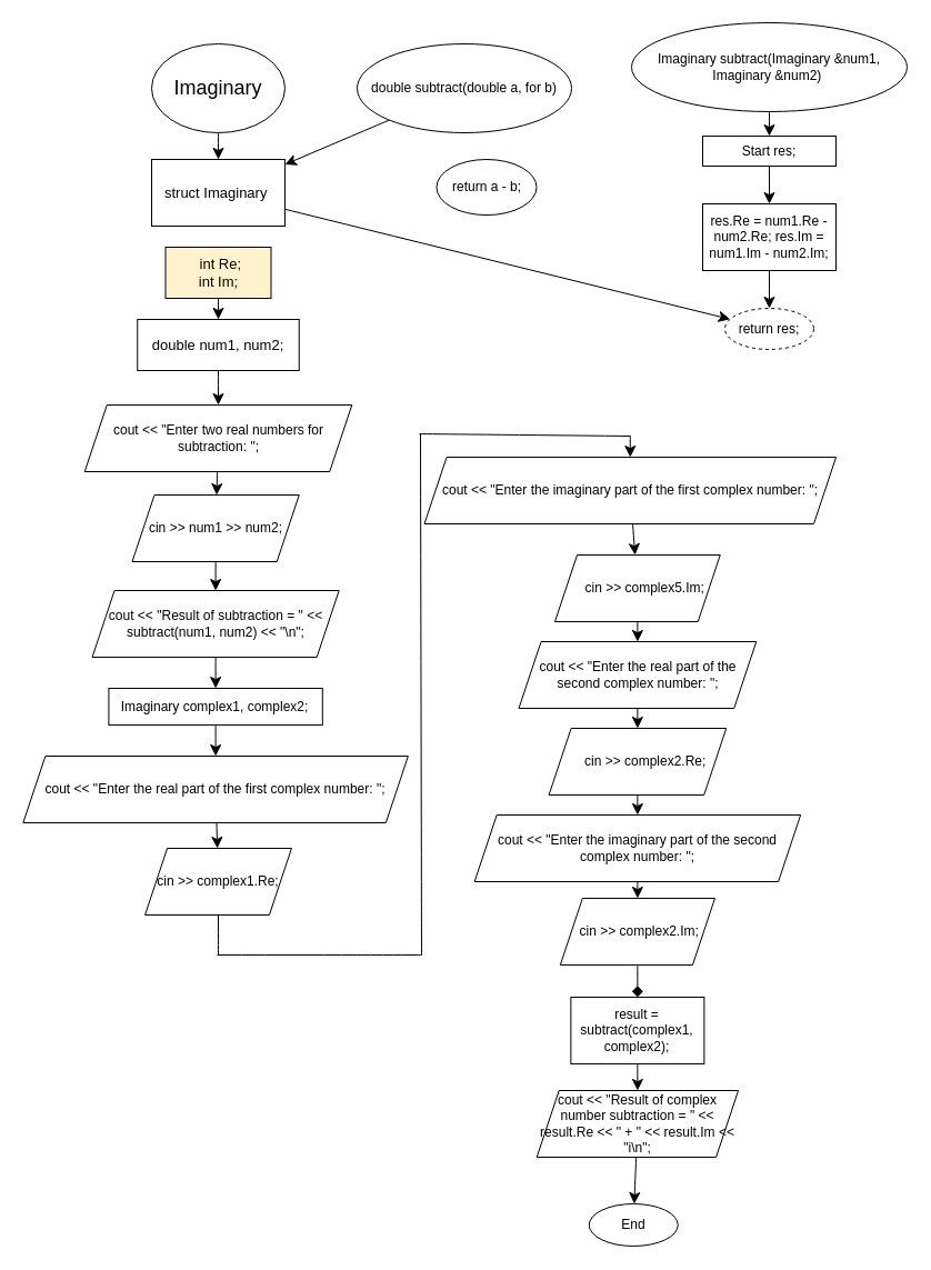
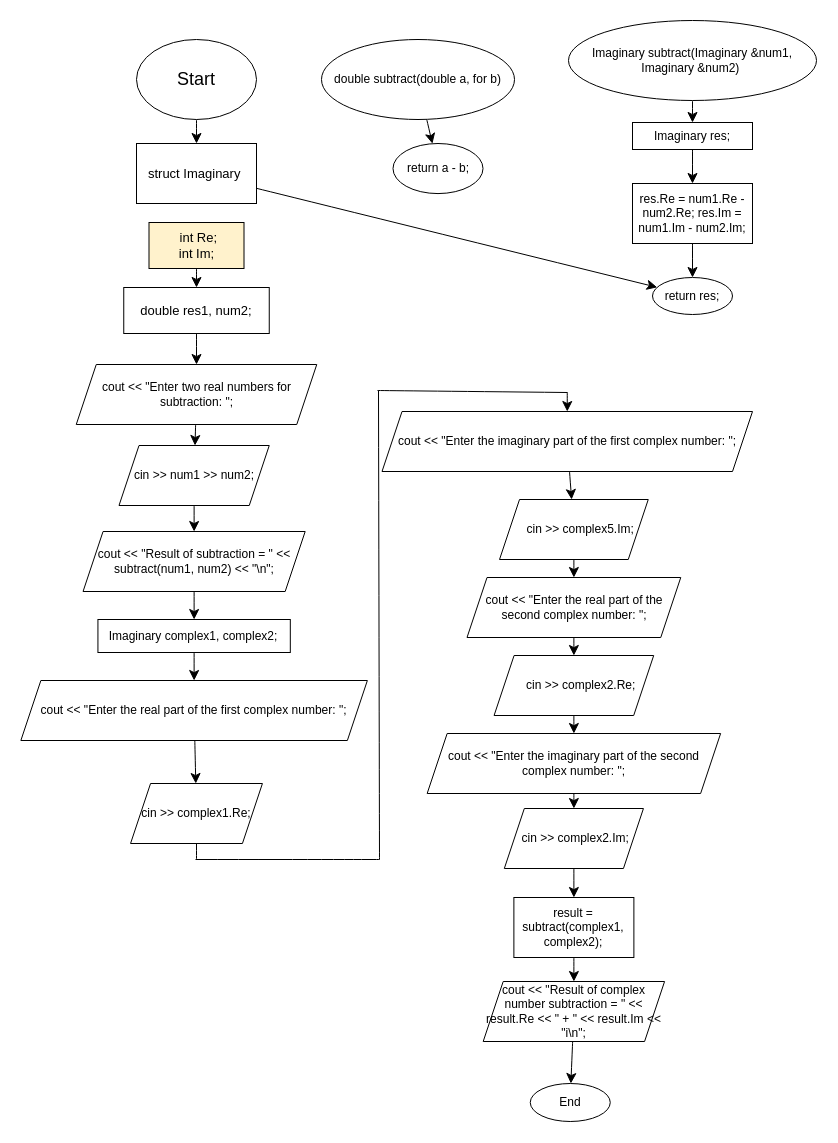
  <mxCell id="0" />
  <mxCell id="1" parent="0" />
  <mxCell id="2" value="" style="edgeStyle=none;curved=1;rounded=0;orthogonalLoop=1;jettySize=auto;html=1;fontSize=12;startSize=8;endSize=8;" edge="1" parent="1" source="3" target="5"><mxGeometry relative="1" as="geometry" /></mxCell>
- <mxCell id="3" value="&lt;font style=&quot;font-size: 18px;&quot;&gt;Imaginary&lt;/font&gt;" style="ellipse;whiteSpace=wrap;html=1;" vertex="1" parent="1"><mxGeometry x="136" y="39" width="120" height="80" as="geometry" /></mxCell>
+ <mxCell id="3" value="&lt;font style=&quot;font-size: 18px;&quot;&gt;Start&lt;/font&gt;" style="ellipse;whiteSpace=wrap;html=1;" vertex="1" parent="1"><mxGeometry x="136" y="39" width="120" height="80" as="geometry" /></mxCell>
  <mxCell id="4" value="" style="edgeStyle=none;curved=1;rounded=0;orthogonalLoop=1;jettySize=auto;html=1;fontSize=12;startSize=8;endSize=8;" edge="1" parent="1" source="5" target="15"><mxGeometry relative="1" as="geometry" /></mxCell>
  <mxCell id="5" value="&lt;div&gt;&lt;font style=&quot;font-size: 13px;&quot;&gt;struct Imaginary&amp;nbsp;&lt;/font&gt;&lt;/div&gt;" style="whiteSpace=wrap;html=1;" vertex="1" parent="1"><mxGeometry x="136" y="143" width="120" height="60" as="geometry" /></mxCell>
- <mxCell id="6" value="" style="edgeStyle=none;curved=1;rounded=0;orthogonalLoop=1;jettySize=auto;html=1;fontSize=12;startSize=8;endSize=8;" edge="1" parent="1" source="7" target="5"><mxGeometry relative="1" as="geometry" /></mxCell>
+ <mxCell id="6" value="" style="edgeStyle=none;curved=1;rounded=0;orthogonalLoop=1;jettySize=auto;html=1;fontSize=12;startSize=8;endSize=8;" edge="1" parent="1" source="7" target="8"><mxGeometry relative="1" as="geometry" /></mxCell>
  <mxCell id="7" value="double subtract(double a, for b)" style="ellipse;whiteSpace=wrap;html=1;" vertex="1" parent="1"><mxGeometry x="321" y="39" width="193" height="80" as="geometry" /></mxCell>
  <mxCell id="8" value="&lt;div&gt;&lt;br&gt;&lt;/div&gt;&lt;div&gt;return a - b;&lt;/div&gt;&lt;div&gt;&lt;br&gt;&lt;/div&gt;" style="ellipse;whiteSpace=wrap;html=1;" vertex="1" parent="1"><mxGeometry x="392.5" y="143" width="90" height="50.08" as="geometry" /></mxCell>
  <mxCell id="9" value="" style="edgeStyle=none;curved=1;rounded=0;orthogonalLoop=1;jettySize=auto;html=1;fontSize=12;startSize=8;endSize=8;" edge="1" parent="1" source="10" target="12"><mxGeometry relative="1" as="geometry" /></mxCell>
  <mxCell id="10" value="Imaginary subtract(Imaginary &amp;amp;num1, Imaginary &amp;amp;num2)&amp;nbsp;" style="ellipse;whiteSpace=wrap;html=1;" vertex="1" parent="1"><mxGeometry x="568" y="20" width="248" height="80" as="geometry" /></mxCell>
  <mxCell id="11" value="" style="edgeStyle=none;curved=1;rounded=0;orthogonalLoop=1;jettySize=auto;html=1;fontSize=12;startSize=8;endSize=8;" edge="1" parent="1" source="12" target="14"><mxGeometry relative="1" as="geometry" /></mxCell>
- <mxCell id="12" value="Start res;" style="whiteSpace=wrap;html=1;" vertex="1" parent="1"><mxGeometry x="632" y="122" width="120" height="27" as="geometry" /></mxCell>
+ <mxCell id="12" value="Imaginary res;" style="whiteSpace=wrap;html=1;" vertex="1" parent="1"><mxGeometry x="632" y="122" width="120" height="27" as="geometry" /></mxCell>
  <mxCell id="13" value="" style="edgeStyle=none;curved=1;rounded=0;orthogonalLoop=1;jettySize=auto;html=1;fontSize=12;startSize=8;endSize=8;" edge="1" parent="1" source="14" target="15"><mxGeometry relative="1" as="geometry" /></mxCell>
  <mxCell id="14" value="res.Re = num1.Re -num2.Re; res.Im = num1.Im - num2.Im;" style="whiteSpace=wrap;html=1;" vertex="1" parent="1"><mxGeometry x="632" y="183" width="120" height="60" as="geometry" /></mxCell>
- <mxCell id="15" value="return res;" style="ellipse;whiteSpace=wrap;html=1;dashed=1;" vertex="1" parent="1"><mxGeometry x="652" y="277" width="80" height="37" as="geometry" /></mxCell>
+ <mxCell id="15" value="return res;" style="ellipse;whiteSpace=wrap;html=1;" vertex="1" parent="1"><mxGeometry x="652" y="277" width="80" height="37" as="geometry" /></mxCell>
  <mxCell id="16" value="" style="edgeStyle=none;curved=1;rounded=0;orthogonalLoop=1;jettySize=auto;html=1;fontSize=12;startSize=8;endSize=8;" edge="1" parent="1" source="17" target="19"><mxGeometry relative="1" as="geometry" /></mxCell>
  <mxCell id="17" value="&lt;div&gt;&lt;span style=&quot;font-size: 13px;&quot;&gt;&amp;nbsp; &amp;nbsp;int Re;&amp;nbsp;&amp;nbsp;&lt;/span&gt;&lt;/div&gt;&lt;div&gt;&lt;span style=&quot;font-size: 13px; background-color: initial;&quot;&gt;int Im;&lt;/span&gt;&lt;/div&gt;" style="whiteSpace=wrap;html=1;fillColor=#fff2cc;" vertex="1" parent="1"><mxGeometry x="148.5" y="222" width="95" height="46" as="geometry" /></mxCell>
  <mxCell id="18" value="" style="edgeStyle=none;curved=1;rounded=0;orthogonalLoop=1;jettySize=auto;html=1;fontSize=12;startSize=8;endSize=8;" edge="1" parent="1" source="19" target="21"><mxGeometry relative="1" as="geometry" /></mxCell>
- <mxCell id="19" value="&lt;span style=&quot;font-size: 13px;&quot;&gt;double num1, num2;&lt;/span&gt;" style="whiteSpace=wrap;html=1;" vertex="1" parent="1"><mxGeometry x="123.25" y="287" width="145.5" height="46" as="geometry" /></mxCell>
+ <mxCell id="19" value="&lt;span style=&quot;font-size: 13px;&quot;&gt;double res1, num2;&lt;/span&gt;" style="whiteSpace=wrap;html=1;" vertex="1" parent="1"><mxGeometry x="123.25" y="287" width="145.5" height="46" as="geometry" /></mxCell>
  <mxCell id="20" value="" style="edgeStyle=none;curved=1;rounded=0;orthogonalLoop=1;jettySize=auto;html=1;fontSize=12;startSize=8;endSize=8;" edge="1" parent="1" source="21" target="23"><mxGeometry relative="1" as="geometry" /></mxCell>
  <mxCell id="21" value="cout &amp;lt;&amp;lt; &quot;Enter two real numbers for subtraction: &quot;;" style="shape=parallelogram;perimeter=parallelogramPerimeter;whiteSpace=wrap;html=1;fixedSize=1;" vertex="1" parent="1"><mxGeometry x="75.75" y="364" width="240.5" height="60" as="geometry" /></mxCell>
  <mxCell id="22" value="" style="edgeStyle=none;curved=1;rounded=0;orthogonalLoop=1;jettySize=auto;html=1;fontSize=12;startSize=8;endSize=8;" edge="1" parent="1" source="23" target="25"><mxGeometry relative="1" as="geometry" /></mxCell>
  <mxCell id="23" value="cin &amp;gt;&amp;gt; num1 &amp;gt;&amp;gt; num2;" style="shape=parallelogram;perimeter=parallelogramPerimeter;whiteSpace=wrap;html=1;fixedSize=1;" vertex="1" parent="1"><mxGeometry x="118.5" y="445" width="150.25" height="60" as="geometry" /></mxCell>
  <mxCell id="24" value="" style="edgeStyle=none;curved=1;rounded=0;orthogonalLoop=1;jettySize=auto;html=1;fontSize=12;startSize=8;endSize=8;" edge="1" parent="1" source="25"><mxGeometry relative="1" as="geometry"><mxPoint x="193.62" y="619" as="targetPoint" /></mxGeometry></mxCell>
  <mxCell id="25" value="cout &amp;lt;&amp;lt; &quot;Result of subtraction = &quot; &amp;lt;&amp;lt; subtract(num1, num2) &amp;lt;&amp;lt; &quot;\n&quot;;" style="shape=parallelogram;perimeter=parallelogramPerimeter;whiteSpace=wrap;html=1;fixedSize=1;" vertex="1" parent="1"><mxGeometry x="82.56" y="531" width="222.12" height="60" as="geometry" /></mxCell>
  <mxCell id="26" value="" style="edgeStyle=none;curved=1;rounded=0;orthogonalLoop=1;jettySize=auto;html=1;fontSize=12;startSize=8;endSize=8;" edge="1" parent="1" source="27" target="29"><mxGeometry relative="1" as="geometry" /></mxCell>
  <mxCell id="27" value="&lt;div&gt;&amp;nbsp; &amp;nbsp;&amp;nbsp;&lt;/div&gt;&lt;div&gt;Imaginary complex1, complex2;&lt;/div&gt;&lt;div&gt;&lt;br&gt;&lt;/div&gt;" style="rounded=0;whiteSpace=wrap;html=1;" vertex="1" parent="1"><mxGeometry x="97.43" y="619" width="192.38" height="33" as="geometry" /></mxCell>
  <mxCell id="28" value="" style="edgeStyle=none;curved=1;rounded=0;orthogonalLoop=1;jettySize=auto;html=1;fontSize=12;startSize=8;endSize=8;" edge="1" parent="1" source="29" target="31"><mxGeometry relative="1" as="geometry" /></mxCell>
  <mxCell id="29" value="&lt;div&gt;&amp;nbsp; &amp;nbsp;&amp;nbsp;&lt;/div&gt;&lt;div&gt;cout &amp;lt;&amp;lt; &quot;Enter the real part of the first complex number: &quot;;&lt;/div&gt;&lt;div&gt;&lt;br&gt;&lt;/div&gt;" style="shape=parallelogram;perimeter=parallelogramPerimeter;whiteSpace=wrap;html=1;fixedSize=1;" vertex="1" parent="1"><mxGeometry x="20.37" y="680" width="346.5" height="60" as="geometry" /></mxCell>
  <mxCell id="30" value="" style="edgeStyle=none;curved=1;rounded=0;orthogonalLoop=1;jettySize=auto;html=1;fontSize=12;startSize=8;endSize=8;" edge="1" parent="1" target="33"><mxGeometry relative="1" as="geometry"><mxPoint x="566.759" y="392" as="sourcePoint" /></mxGeometry></mxCell>
- <mxCell id="31" value="&lt;div&gt;&lt;div&gt;&amp;nbsp; &amp;nbsp;&amp;nbsp;&lt;/div&gt;&lt;div&gt;cin &amp;gt;&amp;gt; complex1.Re;&lt;/div&gt;&lt;/div&gt;&lt;div&gt;&lt;br&gt;&lt;/div&gt;" style="shape=parallelogram;perimeter=parallelogramPerimeter;whiteSpace=wrap;html=1;fixedSize=1;" vertex="1" parent="1"><mxGeometry x="130.06" y="763" width="131.87" height="60" as="geometry" /></mxCell>
+ <mxCell id="31" value="&lt;div&gt;&lt;div&gt;&amp;nbsp; &amp;nbsp;&amp;nbsp;&lt;/div&gt;&lt;div&gt;cin &amp;gt;&amp;gt; complex1.Re;&lt;/div&gt;&lt;/div&gt;&lt;div&gt;&lt;br&gt;&lt;/div&gt;" style="shape=parallelogram;perimeter=parallelogramPerimeter;whiteSpace=wrap;html=1;fixedSize=1;" vertex="1" parent="1"><mxGeometry x="130.06" y="783" width="131.87" height="60" as="geometry" /></mxCell>
  <mxCell id="32" value="" style="edgeStyle=none;curved=1;rounded=0;orthogonalLoop=1;jettySize=auto;html=1;fontSize=12;startSize=8;endSize=8;" edge="1" parent="1" source="33" target="35"><mxGeometry relative="1" as="geometry" /></mxCell>
  <mxCell id="33" value="&lt;div&gt;&lt;div&gt;&lt;div&gt;&amp;nbsp; &amp;nbsp;&amp;nbsp;&lt;/div&gt;&lt;div&gt;cout &amp;lt;&amp;lt; &quot;Enter the imaginary part of the first complex number: &quot;;&lt;/div&gt;&lt;/div&gt;&lt;/div&gt;&lt;div&gt;&lt;br&gt;&lt;/div&gt;" style="shape=parallelogram;perimeter=parallelogramPerimeter;whiteSpace=wrap;html=1;fixedSize=1;" vertex="1" parent="1"><mxGeometry x="381.53" y="411" width="370.47" height="60" as="geometry" /></mxCell>
  <mxCell id="34" value="" style="edgeStyle=none;curved=1;rounded=0;orthogonalLoop=1;jettySize=auto;html=1;fontSize=12;startSize=8;endSize=8;" edge="1" parent="1" source="35" target="37"><mxGeometry relative="1" as="geometry" /></mxCell>
  <mxCell id="35" value="&lt;div&gt;&lt;div&gt;&lt;div&gt;&lt;div&gt;&amp;nbsp; &amp;nbsp; cin &amp;gt;&amp;gt; complex5.Im;&lt;/div&gt;&lt;/div&gt;&lt;/div&gt;&lt;/div&gt;" style="shape=parallelogram;perimeter=parallelogramPerimeter;whiteSpace=wrap;html=1;fixedSize=1;" vertex="1" parent="1"><mxGeometry x="499.02" y="499" width="148.74" height="60" as="geometry" /></mxCell>
  <mxCell id="36" value="" style="edgeStyle=none;curved=1;rounded=0;orthogonalLoop=1;jettySize=auto;html=1;fontSize=12;startSize=8;endSize=8;" edge="1" parent="1" source="37" target="39"><mxGeometry relative="1" as="geometry" /></mxCell>
  <mxCell id="37" value="&lt;div&gt;&lt;div&gt;&lt;div&gt;&lt;div&gt;cout &amp;lt;&amp;lt; &quot;Enter the real part of the second complex number: &quot;;&lt;/div&gt;&lt;/div&gt;&lt;/div&gt;&lt;/div&gt;" style="shape=parallelogram;perimeter=parallelogramPerimeter;whiteSpace=wrap;html=1;fixedSize=1;" vertex="1" parent="1"><mxGeometry x="466.52" y="577" width="213.74" height="60" as="geometry" /></mxCell>
  <mxCell id="38" value="" style="edgeStyle=none;curved=1;rounded=0;orthogonalLoop=1;jettySize=auto;html=1;fontSize=12;startSize=8;endSize=8;" edge="1" parent="1" source="39" target="41"><mxGeometry relative="1" as="geometry" /></mxCell>
  <mxCell id="39" value="&lt;div&gt;&amp;nbsp; &amp;nbsp; cin &amp;gt;&amp;gt; complex2.Re;&lt;/div&gt;" style="shape=parallelogram;perimeter=parallelogramPerimeter;whiteSpace=wrap;html=1;fixedSize=1;" vertex="1" parent="1"><mxGeometry x="493.58" y="655" width="159.62" height="60" as="geometry" /></mxCell>
  <mxCell id="40" value="" style="edgeStyle=none;curved=1;rounded=0;orthogonalLoop=1;jettySize=auto;html=1;fontSize=12;startSize=8;endSize=8;" edge="1" parent="1" source="41" target="43"><mxGeometry relative="1" as="geometry" /></mxCell>
  <mxCell id="41" value="&lt;div&gt;cout &amp;lt;&amp;lt; &quot;Enter the imaginary part of the second complex number: &quot;;&lt;/div&gt;" style="shape=parallelogram;perimeter=parallelogramPerimeter;whiteSpace=wrap;html=1;fixedSize=1;" vertex="1" parent="1"><mxGeometry x="426.66" y="733" width="293.46" height="60" as="geometry" /></mxCell>
- <mxCell id="42" value="" style="edgeStyle=none;curved=1;rounded=0;orthogonalLoop=1;jettySize=auto;html=1;fontSize=12;startSize=8;endSize=8;endArrow=diamond;" edge="1" parent="1" source="43" target="45"><mxGeometry relative="1" as="geometry" /></mxCell>
+ <mxCell id="42" value="" style="edgeStyle=none;curved=1;rounded=0;orthogonalLoop=1;jettySize=auto;html=1;fontSize=12;startSize=8;endSize=8;" edge="1" parent="1" source="43" target="45"><mxGeometry relative="1" as="geometry" /></mxCell>
  <mxCell id="43" value="&lt;div&gt;&amp;nbsp;cin &amp;gt;&amp;gt; complex2.Im;&lt;/div&gt;" style="shape=parallelogram;perimeter=parallelogramPerimeter;whiteSpace=wrap;html=1;fixedSize=1;" vertex="1" parent="1"><mxGeometry x="503.82" y="808" width="139.13" height="60" as="geometry" /></mxCell>
  <mxCell id="44" value="" style="edgeStyle=none;curved=1;rounded=0;orthogonalLoop=1;jettySize=auto;html=1;fontSize=12;startSize=8;endSize=8;" edge="1" parent="1" source="45" target="47"><mxGeometry relative="1" as="geometry" /></mxCell>
  <mxCell id="45" value="result = subtract(complex1, complex2);" style="whiteSpace=wrap;html=1;" vertex="1" parent="1"><mxGeometry x="513.385" y="897" width="120" height="60" as="geometry" /></mxCell>
  <mxCell id="46" value="" style="edgeStyle=none;curved=1;rounded=0;orthogonalLoop=1;jettySize=auto;html=1;fontSize=12;startSize=8;endSize=8;" edge="1" parent="1" source="47" target="49"><mxGeometry relative="1" as="geometry" /></mxCell>
  <mxCell id="47" value="cout &amp;lt;&amp;lt; &quot;Result of complex number subtraction = &quot; &amp;lt;&amp;lt; result.Re &amp;lt;&amp;lt; &quot; + &quot; &amp;lt;&amp;lt; result.Im &amp;lt;&amp;lt; &quot;i\n&quot;;" style="shape=parallelogram;perimeter=parallelogramPerimeter;whiteSpace=wrap;html=1;fixedSize=1;" vertex="1" parent="1"><mxGeometry x="482.7" y="981" width="181.37" height="60" as="geometry" /></mxCell>
  <mxCell id="48" style="edgeStyle=none;curved=1;rounded=0;orthogonalLoop=1;jettySize=auto;html=1;exitX=0.25;exitY=1;exitDx=0;exitDy=0;fontSize=12;startSize=8;endSize=8;" edge="1" parent="1" source="47" target="47"><mxGeometry relative="1" as="geometry" /></mxCell>
  <mxCell id="49" value="End" style="ellipse;whiteSpace=wrap;html=1;" vertex="1" parent="1"><mxGeometry x="529.76" y="1083" width="80" height="38" as="geometry" /></mxCell>
  <mxCell id="50" value="" style="endArrow=none;html=1;rounded=0;fontSize=12;startSize=8;endSize=8;curved=1;entryX=0.5;entryY=1;entryDx=0;entryDy=0;" edge="1" parent="1" target="31"><mxGeometry width="50" height="50" relative="1" as="geometry"><mxPoint x="196" y="859" as="sourcePoint" /><mxPoint x="421" y="792" as="targetPoint" /></mxGeometry></mxCell>
  <mxCell id="51" value="" style="endArrow=none;html=1;rounded=0;fontSize=12;startSize=8;endSize=8;curved=1;" edge="1" parent="1"><mxGeometry width="50" height="50" relative="1" as="geometry"><mxPoint x="379" y="859" as="sourcePoint" /><mxPoint x="195" y="859" as="targetPoint" /></mxGeometry></mxCell>
  <mxCell id="52" value="" style="endArrow=none;html=1;rounded=0;fontSize=12;startSize=8;endSize=8;curved=1;" edge="1" parent="1"><mxGeometry width="50" height="50" relative="1" as="geometry"><mxPoint x="379" y="859" as="sourcePoint" /><mxPoint x="378" y="390" as="targetPoint" /></mxGeometry></mxCell>
  <mxCell id="53" value="" style="endArrow=none;html=1;rounded=0;fontSize=12;startSize=8;endSize=8;curved=1;" edge="1" parent="1"><mxGeometry width="50" height="50" relative="1" as="geometry"><mxPoint x="377" y="390" as="sourcePoint" /><mxPoint x="567" y="392" as="targetPoint" /></mxGeometry></mxCell>
